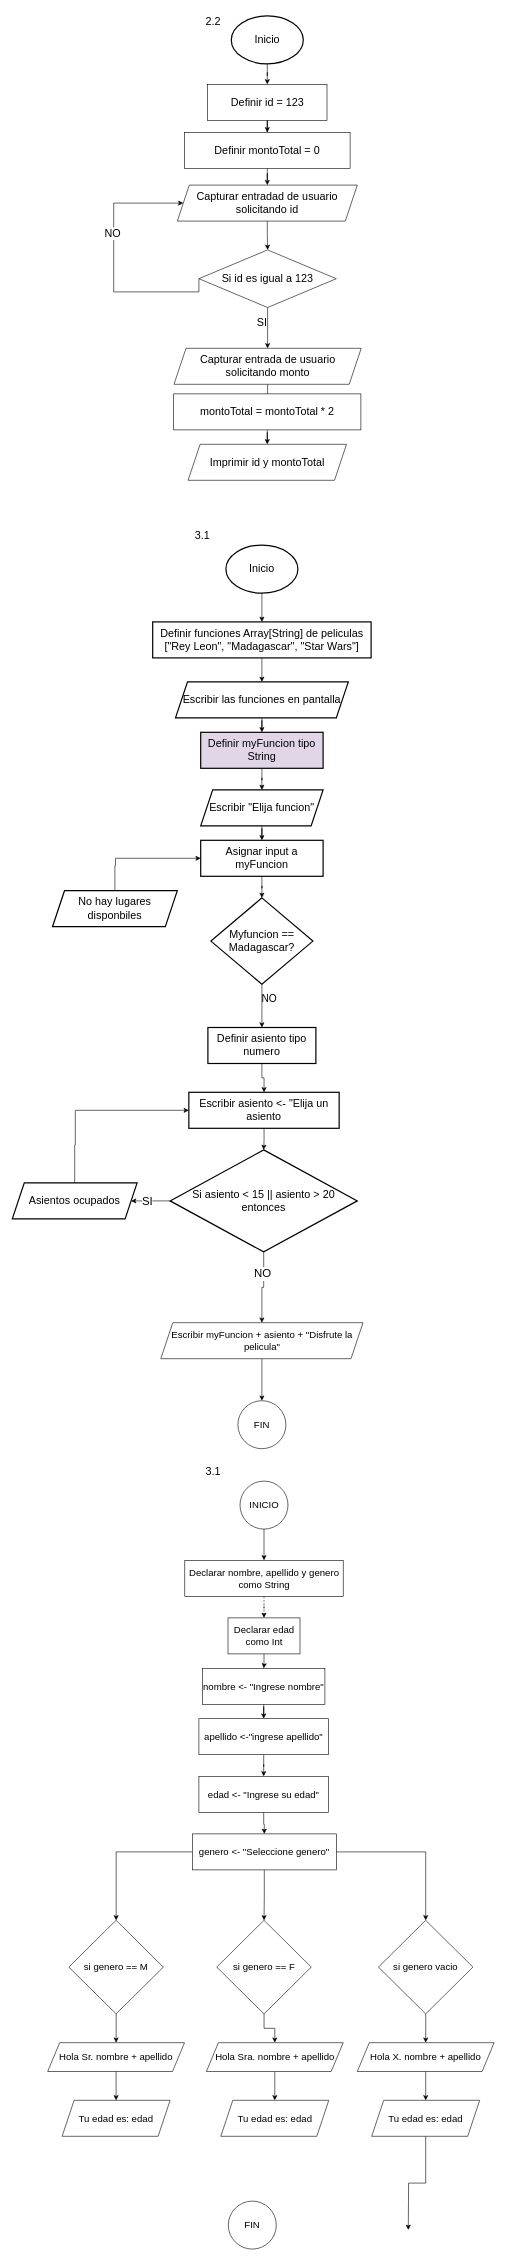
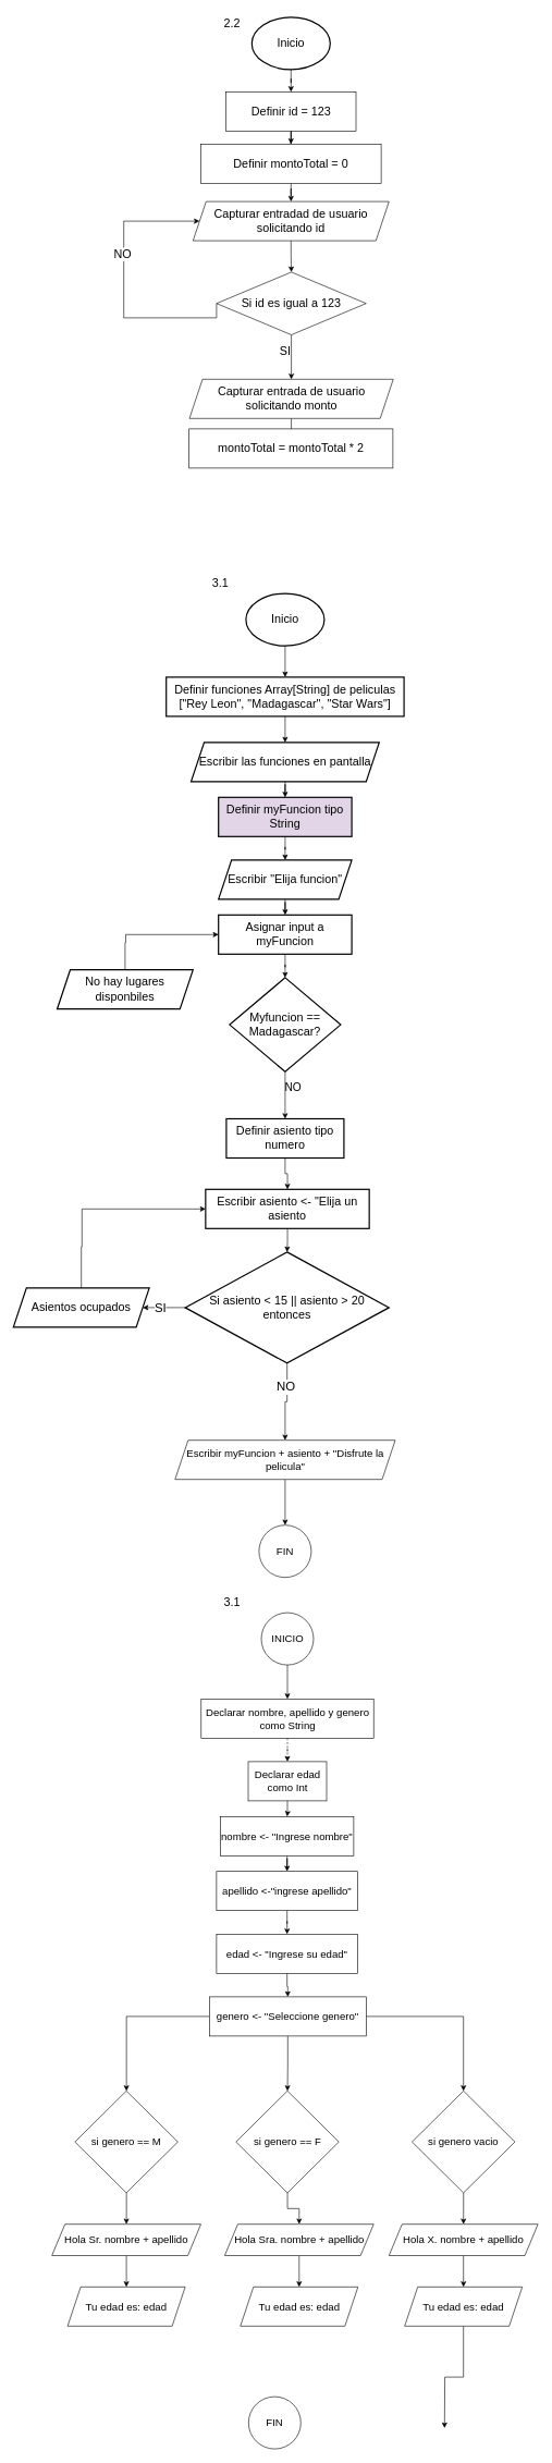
  <mxCell id="0" />
  <mxCell id="1" parent="0" />
  <mxCell id="2" style="edgeStyle=orthogonalEdgeStyle;rounded=0;orthogonalLoop=1;jettySize=auto;html=1;entryX=0.5;entryY=0;entryDx=0;entryDy=0;shadow=0;fontSize=18;" parent="1" source="3" target="5" edge="1"><mxGeometry relative="1" as="geometry" /></mxCell>
  <mxCell id="3" value="&lt;div style=&quot;font-size: 18px;&quot;&gt;&lt;font style=&quot;font-size: 18px;&quot;&gt;Inicio&lt;/font&gt;&lt;/div&gt;" style="ellipse;whiteSpace=wrap;html=1;align=center;strokeWidth=2;fontSize=18;" parent="1" vertex="1"><mxGeometry x="385" y="26" width="120" height="80" as="geometry" /></mxCell>
  <mxCell id="4" value="" style="edgeStyle=orthogonalEdgeStyle;rounded=0;orthogonalLoop=1;jettySize=auto;html=1;shadow=0;fontSize=18;" parent="1" source="5" target="7" edge="1"><mxGeometry relative="1" as="geometry" /></mxCell>
  <mxCell id="5" value="&lt;font style=&quot;font-size: 18px;&quot;&gt;Definir id = 123&lt;br style=&quot;font-size: 18px;&quot;&gt;&lt;/font&gt;" style="rounded=0;whiteSpace=wrap;html=1;shadow=0;fontSize=18;" parent="1" vertex="1"><mxGeometry x="345.5" y="140" width="199" height="60" as="geometry" /></mxCell>
  <mxCell id="6" value="" style="edgeStyle=orthogonalEdgeStyle;rounded=0;orthogonalLoop=1;jettySize=auto;html=1;fontSize=18;" parent="1" source="7" target="9" edge="1"><mxGeometry relative="1" as="geometry" /></mxCell>
  <mxCell id="7" value="Definir montoTotal = 0" style="whiteSpace=wrap;html=1;rounded=0;shadow=0;fontSize=18;" parent="1" vertex="1"><mxGeometry x="307" y="220" width="276" height="60" as="geometry" /></mxCell>
  <mxCell id="8" value="" style="edgeStyle=orthogonalEdgeStyle;rounded=0;orthogonalLoop=1;jettySize=auto;html=1;fontSize=18;" parent="1" source="9" target="13" edge="1"><mxGeometry relative="1" as="geometry" /></mxCell>
  <mxCell id="9" value="Capturar entradad de usuario solicitando id" style="shape=parallelogram;perimeter=parallelogramPerimeter;whiteSpace=wrap;html=1;fixedSize=1;fontSize=18;rounded=0;shadow=0;" parent="1" vertex="1"><mxGeometry x="295" y="308" width="300" height="60" as="geometry" /></mxCell>
  <mxCell id="10" style="edgeStyle=orthogonalEdgeStyle;rounded=0;orthogonalLoop=1;jettySize=auto;html=1;entryX=0;entryY=0.5;entryDx=0;entryDy=0;exitX=0;exitY=0.5;exitDx=0;exitDy=0;fontSize=18;" parent="1" source="13" target="9" edge="1"><mxGeometry relative="1" as="geometry"><mxPoint x="188" y="332" as="targetPoint" /><Array as="points"><mxPoint x="331" y="486" /><mxPoint x="189" y="486" /><mxPoint x="189" y="338" /></Array></mxGeometry></mxCell>
  <mxCell id="11" value="NO" style="edgeLabel;html=1;align=center;verticalAlign=middle;resizable=0;points=[];fontSize=18;" parent="10" vertex="1" connectable="0"><mxGeometry x="0.222" y="3" relative="1" as="geometry"><mxPoint as="offset" /></mxGeometry></mxCell>
  <mxCell id="12" value="" style="edgeStyle=orthogonalEdgeStyle;rounded=0;orthogonalLoop=1;jettySize=auto;html=1;fontSize=18;" parent="1" source="13" target="15" edge="1"><mxGeometry relative="1" as="geometry" /></mxCell>
  <mxCell id="13" value="Si id es igual a 123" style="rhombus;whiteSpace=wrap;html=1;fontSize=18;rounded=0;shadow=0;" parent="1" vertex="1"><mxGeometry x="331" y="416" width="229" height="96" as="geometry" /></mxCell>
  <mxCell id="14" value="" style="edgeStyle=orthogonalEdgeStyle;rounded=0;orthogonalLoop=1;jettySize=auto;html=1;fontSize=18;" parent="1" source="15" target="18" edge="1"><mxGeometry relative="1" as="geometry" /></mxCell>
  <mxCell id="15" value="Capturar entrada de usuario solicitando monto" style="shape=parallelogram;perimeter=parallelogramPerimeter;whiteSpace=wrap;html=1;fixedSize=1;fontSize=18;rounded=0;shadow=0;" parent="1" vertex="1"><mxGeometry x="289.5" y="580" width="312" height="60" as="geometry" /></mxCell>
  <mxCell id="16" value="SI" style="text;html=1;align=center;verticalAlign=middle;resizable=0;points=[];autosize=1;strokeColor=none;fillColor=none;fontSize=18;" parent="1" vertex="1"><mxGeometry x="412" y="519" width="48" height="36" as="geometry" /></mxCell>
- <mxCell id="17" value="" style="edgeStyle=orthogonalEdgeStyle;rounded=0;orthogonalLoop=1;jettySize=auto;html=1;fontSize=18;" parent="1" source="18" target="19" edge="1"><mxGeometry relative="1" as="geometry" /></mxCell>
  <mxCell id="18" value="montoTotal = montoTotal * 2" style="rounded=0;whiteSpace=wrap;html=1;fontSize=18;shadow=0;" parent="1" vertex="1"><mxGeometry x="289" y="656" width="312" height="60" as="geometry" /></mxCell>
- <mxCell id="19" value="Imprimir id y montoTotal" style="shape=parallelogram;perimeter=parallelogramPerimeter;whiteSpace=wrap;html=1;fixedSize=1;fontSize=18;rounded=0;shadow=0;" parent="1" vertex="1"><mxGeometry x="313" y="740" width="264" height="60" as="geometry" /></mxCell>
  <mxCell id="20" value="&lt;font style=&quot;font-size: 18px;&quot;&gt;2.2&lt;/font&gt;" style="text;html=1;align=center;verticalAlign=middle;whiteSpace=wrap;rounded=0;" parent="1" vertex="1"><mxGeometry x="325" y="20" width="60" height="30" as="geometry" /></mxCell>
  <mxCell id="21" value="" style="edgeStyle=orthogonalEdgeStyle;rounded=0;orthogonalLoop=1;jettySize=auto;html=1;" parent="1" source="22" target="25" edge="1"><mxGeometry relative="1" as="geometry" /></mxCell>
  <mxCell id="22" value="&lt;div style=&quot;font-size: 18px;&quot;&gt;&lt;font style=&quot;font-size: 18px;&quot;&gt;Inicio&lt;/font&gt;&lt;/div&gt;" style="ellipse;whiteSpace=wrap;html=1;align=center;strokeWidth=2;fontSize=18;" parent="1" vertex="1"><mxGeometry x="376" y="908" width="120" height="80" as="geometry" /></mxCell>
  <mxCell id="23" value="&lt;font style=&quot;font-size: 18px;&quot;&gt;3.1&lt;/font&gt;" style="text;html=1;align=center;verticalAlign=middle;whiteSpace=wrap;rounded=0;" parent="1" vertex="1"><mxGeometry x="307" y="878" width="60" height="30" as="geometry" /></mxCell>
  <mxCell id="24" value="" style="edgeStyle=orthogonalEdgeStyle;rounded=0;orthogonalLoop=1;jettySize=auto;html=1;" parent="1" source="25" target="27" edge="1"><mxGeometry relative="1" as="geometry" /></mxCell>
  <mxCell id="25" value="Definir funciones Array[String] de peliculas [&quot;Rey Leon&quot;, &quot;Madagascar&quot;, &quot;Star Wars&quot;]" style="whiteSpace=wrap;html=1;fontSize=18;strokeWidth=2;" parent="1" vertex="1"><mxGeometry x="254" y="1036" width="364" height="60" as="geometry" /></mxCell>
  <mxCell id="26" value="" style="edgeStyle=orthogonalEdgeStyle;rounded=0;orthogonalLoop=1;jettySize=auto;html=1;" parent="1" source="27" target="29" edge="1"><mxGeometry relative="1" as="geometry" /></mxCell>
  <mxCell id="27" value="Escribir las funciones en pantalla" style="shape=parallelogram;perimeter=parallelogramPerimeter;whiteSpace=wrap;html=1;fixedSize=1;fontSize=18;strokeWidth=2;" parent="1" vertex="1"><mxGeometry x="292" y="1136" width="288" height="60" as="geometry" /></mxCell>
  <mxCell id="28" value="" style="edgeStyle=orthogonalEdgeStyle;rounded=0;orthogonalLoop=1;jettySize=auto;html=1;" parent="1" source="29" target="31" edge="1"><mxGeometry relative="1" as="geometry" /></mxCell>
  <mxCell id="29" value="Definir myFuncion tipo String" style="whiteSpace=wrap;html=1;fontSize=18;strokeWidth=2;fillColor=#e1d5e7;" parent="1" vertex="1"><mxGeometry x="334" y="1220" width="204" height="60" as="geometry" /></mxCell>
  <mxCell id="30" value="" style="edgeStyle=orthogonalEdgeStyle;rounded=0;orthogonalLoop=1;jettySize=auto;html=1;" parent="1" source="31" target="33" edge="1"><mxGeometry relative="1" as="geometry" /></mxCell>
  <mxCell id="31" value="Escribir &quot;Elija funcion&quot;" style="shape=parallelogram;perimeter=parallelogramPerimeter;whiteSpace=wrap;html=1;fixedSize=1;fontSize=18;strokeWidth=2;" parent="1" vertex="1"><mxGeometry x="334" y="1316" width="204" height="60" as="geometry" /></mxCell>
  <mxCell id="32" value="" style="edgeStyle=orthogonalEdgeStyle;rounded=0;orthogonalLoop=1;jettySize=auto;html=1;" parent="1" source="33" target="35" edge="1"><mxGeometry relative="1" as="geometry" /></mxCell>
  <mxCell id="33" value="Asignar input a myFuncion" style="whiteSpace=wrap;html=1;fontSize=18;strokeWidth=2;" parent="1" vertex="1"><mxGeometry x="334" y="1400" width="204" height="60" as="geometry" /></mxCell>
  <mxCell id="34" value="" style="edgeStyle=orthogonalEdgeStyle;rounded=0;orthogonalLoop=1;jettySize=auto;html=1;" parent="1" source="35" target="39" edge="1"><mxGeometry relative="1" as="geometry" /></mxCell>
  <mxCell id="35" value="Myfuncion == Madagascar?" style="rhombus;whiteSpace=wrap;html=1;fontSize=18;strokeWidth=2;" parent="1" vertex="1"><mxGeometry x="351" y="1496" width="170" height="144" as="geometry" /></mxCell>
  <mxCell id="36" style="edgeStyle=orthogonalEdgeStyle;rounded=0;orthogonalLoop=1;jettySize=auto;html=1;entryX=0;entryY=0.5;entryDx=0;entryDy=0;" parent="1" source="37" target="33" edge="1"><mxGeometry relative="1" as="geometry"><mxPoint x="191" y="1400" as="targetPoint" /><Array as="points"><mxPoint x="191" y="1442" /><mxPoint x="192" y="1442" /><mxPoint x="192" y="1430" /></Array></mxGeometry></mxCell>
  <mxCell id="37" value="No hay lugares disponbiles" style="shape=parallelogram;perimeter=parallelogramPerimeter;whiteSpace=wrap;html=1;fixedSize=1;fontSize=18;strokeWidth=2;" parent="1" vertex="1"><mxGeometry x="87" y="1484" width="208" height="60" as="geometry" /></mxCell>
  <mxCell id="38" value="" style="edgeStyle=orthogonalEdgeStyle;rounded=0;orthogonalLoop=1;jettySize=auto;html=1;" parent="1" source="39" target="41" edge="1"><mxGeometry relative="1" as="geometry" /></mxCell>
  <mxCell id="39" value="Definir asiento tipo numero" style="whiteSpace=wrap;html=1;fontSize=18;strokeWidth=2;" parent="1" vertex="1"><mxGeometry x="346" y="1712" width="180" height="60" as="geometry" /></mxCell>
  <mxCell id="40" value="" style="edgeStyle=orthogonalEdgeStyle;rounded=0;orthogonalLoop=1;jettySize=auto;html=1;" parent="1" source="41" target="46" edge="1"><mxGeometry relative="1" as="geometry" /></mxCell>
  <mxCell id="41" value="Escribir asiento &amp;lt;- &quot;Elija un asiento" style="whiteSpace=wrap;html=1;fontSize=18;strokeWidth=2;" parent="1" vertex="1"><mxGeometry x="314.25" y="1820" width="250.5" height="60" as="geometry" /></mxCell>
  <mxCell id="42" style="edgeStyle=orthogonalEdgeStyle;rounded=0;orthogonalLoop=1;jettySize=auto;html=1;" parent="1" source="46" target="48" edge="1"><mxGeometry relative="1" as="geometry" /></mxCell>
  <mxCell id="43" value="SI" style="edgeLabel;html=1;align=center;verticalAlign=middle;resizable=0;points=[];fontSize=19;" parent="42" vertex="1" connectable="0"><mxGeometry x="0.187" relative="1" as="geometry"><mxPoint as="offset" /></mxGeometry></mxCell>
  <mxCell id="44" style="edgeStyle=orthogonalEdgeStyle;rounded=0;orthogonalLoop=1;jettySize=auto;html=1;entryX=0.5;entryY=0;entryDx=0;entryDy=0;" parent="1" source="46" target="51" edge="1"><mxGeometry relative="1" as="geometry"><mxPoint x="440" y="2204" as="targetPoint" /></mxGeometry></mxCell>
  <mxCell id="45" value="&lt;font style=&quot;font-size: 19px;&quot;&gt;NO&lt;/font&gt;" style="edgeLabel;html=1;align=center;verticalAlign=middle;resizable=0;points=[];" parent="44" vertex="1" connectable="0"><mxGeometry x="-0.413" y="-3" relative="1" as="geometry"><mxPoint as="offset" /></mxGeometry></mxCell>
  <mxCell id="46" value="Si asiento &lt; 15 || asiento &gt; 20 entonces" style="rhombus;whiteSpace=wrap;html=1;fontSize=18;strokeWidth=2;" parent="1" vertex="1"><mxGeometry x="283" y="1916" width="312" height="170" as="geometry" /></mxCell>
  <mxCell id="47" style="edgeStyle=orthogonalEdgeStyle;rounded=0;orthogonalLoop=1;jettySize=auto;html=1;entryX=0;entryY=0.5;entryDx=0;entryDy=0;" parent="1" source="48" target="41" edge="1"><mxGeometry relative="1" as="geometry"><mxPoint x="164" y="1844" as="targetPoint" /><Array as="points"><mxPoint x="124" y="1908" /><mxPoint x="125" y="1850" /></Array></mxGeometry></mxCell>
  <mxCell id="48" value="Asientos ocupados" style="shape=parallelogram;perimeter=parallelogramPerimeter;whiteSpace=wrap;html=1;fixedSize=1;fontSize=18;strokeWidth=2;" parent="1" vertex="1"><mxGeometry y="1971" width="208" height="60" as="geometry" x="20" /></mxCell>
  <mxCell id="49" value="&lt;font style=&quot;font-size: 17px;&quot;&gt;NO&lt;/font&gt;" style="text;html=1;align=center;verticalAlign=middle;resizable=0;points=[];autosize=1;strokeColor=none;fillColor=none;" parent="1" vertex="1"><mxGeometry x="424" y="1647" width="48" height="36" as="geometry" /></mxCell>
  <mxCell id="50" value="" style="edgeStyle=orthogonalEdgeStyle;rounded=0;orthogonalLoop=1;jettySize=auto;html=1;" parent="1" source="51" target="52" edge="1"><mxGeometry relative="1" as="geometry" /></mxCell>
  <mxCell id="51" value="Escribir myFuncion + asiento + &quot;Disfrute la pelicula&quot;" style="shape=parallelogram;perimeter=parallelogramPerimeter;whiteSpace=wrap;html=1;fixedSize=1;fontSize=16;" parent="1" vertex="1"><mxGeometry x="267.5" y="2204" width="337" height="60" as="geometry" /></mxCell>
  <mxCell id="52" value="FIN" style="ellipse;whiteSpace=wrap;html=1;fontSize=16;" parent="1" vertex="1"><mxGeometry x="396" y="2334" width="80" height="80" as="geometry" /></mxCell>
  <mxCell id="53" value="" style="edgeStyle=orthogonalEdgeStyle;rounded=0;orthogonalLoop=1;jettySize=auto;html=1;" edge="1" parent="1" source="54" target="56"><mxGeometry relative="1" as="geometry" /></mxCell>
  <mxCell id="54" value="INICIO" style="ellipse;whiteSpace=wrap;html=1;fontSize=16;" vertex="1" parent="1"><mxGeometry x="399.5" y="2468" width="80" height="80" as="geometry" /></mxCell>
  <mxCell id="55" value="" style="edgeStyle=orthogonalEdgeStyle;rounded=0;orthogonalLoop=1;jettySize=auto;html=1;dashed=1;" edge="1" parent="1" source="56" target="59"><mxGeometry relative="1" as="geometry" /></mxCell>
  <mxCell id="56" value="Declarar nombre, apellido y genero como String" style="whiteSpace=wrap;html=1;fontSize=16;" vertex="1" parent="1"><mxGeometry x="307.5" y="2600" width="264" height="60" as="geometry" /></mxCell>
  <mxCell id="57" value="&lt;font style=&quot;font-size: 18px;&quot;&gt;3.1&lt;/font&gt;" style="text;html=1;align=center;verticalAlign=middle;whiteSpace=wrap;rounded=0;" vertex="1" parent="1"><mxGeometry x="325" y="2438" width="60" height="30" as="geometry" /></mxCell>
  <mxCell id="58" value="" style="edgeStyle=orthogonalEdgeStyle;rounded=0;orthogonalLoop=1;jettySize=auto;html=1;" edge="1" parent="1" source="59" target="61"><mxGeometry relative="1" as="geometry" /></mxCell>
  <mxCell id="59" value="Declarar edad como Int" style="whiteSpace=wrap;html=1;fontSize=16;" vertex="1" parent="1"><mxGeometry x="379.5" y="2696" width="120" height="60" as="geometry" /></mxCell>
  <mxCell id="60" value="" style="edgeStyle=orthogonalEdgeStyle;rounded=0;orthogonalLoop=1;jettySize=auto;html=1;" edge="1" parent="1" source="61" target="63"><mxGeometry relative="1" as="geometry" /></mxCell>
  <mxCell id="61" value="nombre &amp;lt;- &quot;Ingrese nombre&quot;" style="whiteSpace=wrap;html=1;fontSize=16;" vertex="1" parent="1"><mxGeometry x="337" y="2780" width="204" height="60" as="geometry" /></mxCell>
  <mxCell id="62" value="" style="edgeStyle=orthogonalEdgeStyle;rounded=0;orthogonalLoop=1;jettySize=auto;html=1;" edge="1" parent="1" source="63" target="65"><mxGeometry relative="1" as="geometry" /></mxCell>
  <mxCell id="63" value="apellido &amp;lt;-&quot;ingrese apellido&quot;" style="whiteSpace=wrap;html=1;fontSize=16;" vertex="1" parent="1"><mxGeometry x="331" y="2864" width="216" height="60" as="geometry" /></mxCell>
  <mxCell id="64" value="" style="edgeStyle=orthogonalEdgeStyle;rounded=0;orthogonalLoop=1;jettySize=auto;html=1;" edge="1" parent="1" source="65" target="69"><mxGeometry relative="1" as="geometry" /></mxCell>
  <mxCell id="65" value="edad &amp;lt;- &quot;Ingrese su edad&quot;" style="whiteSpace=wrap;html=1;fontSize=16;" vertex="1" parent="1"><mxGeometry x="331" y="2960" width="216" height="60" as="geometry" /></mxCell>
  <mxCell id="66" value="" style="edgeStyle=orthogonalEdgeStyle;rounded=0;orthogonalLoop=1;jettySize=auto;html=1;" edge="1" parent="1" source="69" target="71"><mxGeometry relative="1" as="geometry" /></mxCell>
  <mxCell id="67" style="edgeStyle=orthogonalEdgeStyle;rounded=0;orthogonalLoop=1;jettySize=auto;html=1;" edge="1" parent="1" source="69" target="73"><mxGeometry relative="1" as="geometry" /></mxCell>
  <mxCell id="68" style="edgeStyle=orthogonalEdgeStyle;rounded=0;orthogonalLoop=1;jettySize=auto;html=1;entryX=0.5;entryY=0;entryDx=0;entryDy=0;" edge="1" parent="1" source="69" target="75"><mxGeometry relative="1" as="geometry"><mxPoint x="620" y="3086" as="targetPoint" /></mxGeometry></mxCell>
  <mxCell id="69" value="genero &amp;lt;- &quot;Seleccione genero&quot;" style="whiteSpace=wrap;html=1;fontSize=16;" vertex="1" parent="1"><mxGeometry x="320" y="3056" width="240" height="60" as="geometry" /></mxCell>
  <mxCell id="70" value="" style="edgeStyle=orthogonalEdgeStyle;rounded=0;orthogonalLoop=1;jettySize=auto;html=1;" edge="1" parent="1" source="71" target="77"><mxGeometry relative="1" as="geometry" /></mxCell>
  <mxCell id="71" value="si genero == M" style="rhombus;whiteSpace=wrap;html=1;fontSize=16;" vertex="1" parent="1"><mxGeometry x="114.25" y="3200" width="157.5" height="156" as="geometry" /></mxCell>
  <mxCell id="72" style="edgeStyle=orthogonalEdgeStyle;rounded=0;orthogonalLoop=1;jettySize=auto;html=1;entryX=0.5;entryY=0;entryDx=0;entryDy=0;" edge="1" parent="1" source="73" target="80"><mxGeometry relative="1" as="geometry" /></mxCell>
  <mxCell id="73" value="si genero == F" style="rhombus;whiteSpace=wrap;html=1;fontSize=16;" vertex="1" parent="1"><mxGeometry x="360.75" y="3200" width="157.5" height="156" as="geometry" /></mxCell>
  <mxCell id="74" style="edgeStyle=orthogonalEdgeStyle;rounded=0;orthogonalLoop=1;jettySize=auto;html=1;entryX=0.5;entryY=0;entryDx=0;entryDy=0;" edge="1" parent="1" source="75" target="83"><mxGeometry relative="1" as="geometry" /></mxCell>
  <mxCell id="75" value="si genero vacio" style="rhombus;whiteSpace=wrap;html=1;fontSize=16;" vertex="1" parent="1"><mxGeometry x="630.25" y="3200" width="157.5" height="156" as="geometry" /></mxCell>
  <mxCell id="76" value="" style="edgeStyle=orthogonalEdgeStyle;rounded=0;orthogonalLoop=1;jettySize=auto;html=1;" edge="1" parent="1" source="77" target="78"><mxGeometry relative="1" as="geometry" /></mxCell>
  <mxCell id="77" value="Hola Sr. nombre + apellido" style="shape=parallelogram;perimeter=parallelogramPerimeter;whiteSpace=wrap;html=1;fixedSize=1;fontSize=16;align=center;verticalAlign=middle;" vertex="1" parent="1"><mxGeometry x="79" y="3404" width="228" height="48" as="geometry" /></mxCell>
  <mxCell id="78" value="Tu edad es: edad" style="shape=parallelogram;perimeter=parallelogramPerimeter;whiteSpace=wrap;html=1;fixedSize=1;fontSize=16;" vertex="1" parent="1"><mxGeometry x="103" y="3500" width="180" height="60" as="geometry" /></mxCell>
  <mxCell id="79" value="" style="edgeStyle=orthogonalEdgeStyle;rounded=0;orthogonalLoop=1;jettySize=auto;html=1;" edge="1" source="80" target="81" parent="1"><mxGeometry relative="1" as="geometry" /></mxCell>
  <mxCell id="80" value="Hola Sra. nombre + apellido" style="shape=parallelogram;perimeter=parallelogramPerimeter;whiteSpace=wrap;html=1;fixedSize=1;fontSize=16;align=center;verticalAlign=middle;" vertex="1" parent="1"><mxGeometry x="343.5" y="3404" width="228" height="48" as="geometry" /></mxCell>
  <mxCell id="81" value="Tu edad es: edad" style="shape=parallelogram;perimeter=parallelogramPerimeter;whiteSpace=wrap;html=1;fixedSize=1;fontSize=16;" vertex="1" parent="1"><mxGeometry x="367.5" y="3500" width="180" height="60" as="geometry" /></mxCell>
  <mxCell id="82" value="" style="edgeStyle=orthogonalEdgeStyle;rounded=0;orthogonalLoop=1;jettySize=auto;html=1;" edge="1" source="83" target="85" parent="1"><mxGeometry relative="1" as="geometry" /></mxCell>
  <mxCell id="83" value="Hola X. nombre + apellido" style="shape=parallelogram;perimeter=parallelogramPerimeter;whiteSpace=wrap;html=1;fixedSize=1;fontSize=16;align=center;verticalAlign=middle;" vertex="1" parent="1"><mxGeometry x="595" y="3404" width="228" height="48" as="geometry" /></mxCell>
  <mxCell id="84" style="edgeStyle=orthogonalEdgeStyle;rounded=0;orthogonalLoop=1;jettySize=auto;html=1;" edge="1" parent="1" source="85"><mxGeometry relative="1" as="geometry"><mxPoint x="680" y="3716" as="targetPoint" /></mxGeometry></mxCell>
  <mxCell id="85" value="Tu edad es: edad" style="shape=parallelogram;perimeter=parallelogramPerimeter;whiteSpace=wrap;html=1;fixedSize=1;fontSize=16;" vertex="1" parent="1"><mxGeometry x="619" y="3500" width="180" height="60" as="geometry" /></mxCell>
  <mxCell id="86" value="FIN" style="ellipse;whiteSpace=wrap;html=1;fontSize=16;" vertex="1" parent="1"><mxGeometry x="380" y="3668" width="80" height="80" as="geometry" /></mxCell>
